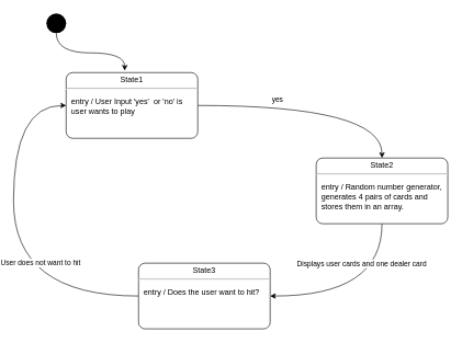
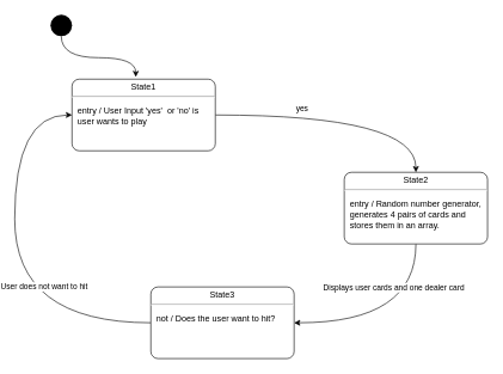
  <mxCell id="0" />
  <mxCell id="1" parent="0" />
  <mxCell id="2" style="edgeStyle=orthogonalEdgeStyle;html=1;entryX=0.445;entryY=-0.03;entryDx=0;entryDy=0;entryPerimeter=0;curved=1;" edge="1" parent="1" source="3" target="6"><mxGeometry relative="1" as="geometry"><mxPoint x="190" y="110" as="targetPoint" /></mxGeometry></mxCell>
  <mxCell id="3" value="" style="ellipse;fillColor=#000000;strokeColor=none;" vertex="1" parent="1"><mxGeometry x="70" y="20" width="30" height="30" as="geometry" /></mxCell>
  <mxCell id="4" value="" style="edgeStyle=orthogonalEdgeStyle;curved=1;html=1;" edge="1" parent="1" source="6" target="9"><mxGeometry relative="1" as="geometry" /></mxCell>
  <mxCell id="5" value="yes&lt;br&gt;" style="edgeLabel;html=1;align=center;verticalAlign=middle;resizable=0;points=[];" vertex="1" connectable="0" parent="4"><mxGeometry x="-0.378" y="-3" relative="1" as="geometry"><mxPoint x="8" y="-13" as="offset" /></mxGeometry></mxCell>
  <mxCell id="6" value="&lt;p style=&quot;margin: 0px ; margin-top: 4px ; text-align: center&quot;&gt;State1&lt;/p&gt;&lt;hr&gt;&lt;p&gt;&lt;/p&gt;&lt;p style=&quot;margin: 0px ; margin-left: 8px ; text-align: left&quot;&gt;entry / User Input 'yes'&amp;nbsp; or 'no' is user wants to play&lt;br&gt;&lt;br&gt;&lt;/p&gt;" style="shape=mxgraph.sysml.simpleState;html=1;overflow=fill;whiteSpace=wrap;align=center;" vertex="1" parent="1"><mxGeometry x="100" y="110" width="200" height="100" as="geometry" /></mxCell>
  <mxCell id="7" value="" style="edgeStyle=orthogonalEdgeStyle;curved=1;html=1;" edge="1" parent="1" source="9" target="12"><mxGeometry relative="1" as="geometry"><Array as="points"><mxPoint x="580" y="450" /></Array></mxGeometry></mxCell>
  <mxCell id="8" value="Displays user cards and one dealer card&lt;br&gt;" style="edgeLabel;html=1;align=center;verticalAlign=middle;resizable=0;points=[];" vertex="1" connectable="0" parent="7"><mxGeometry x="0.014" y="-31" relative="1" as="geometry"><mxPoint y="-19" as="offset" /></mxGeometry></mxCell>
  <mxCell id="9" value="&lt;p style=&quot;margin: 0px ; margin-top: 4px ; text-align: center&quot;&gt;State2&lt;/p&gt;&lt;hr&gt;&lt;p&gt;&lt;/p&gt;&lt;p style=&quot;margin: 0px ; margin-left: 8px ; text-align: left&quot;&gt;entry / Random number generator, generates 4 pairs of cards and stores them in an array.&lt;br&gt;&lt;br&gt;&lt;/p&gt;" style="shape=mxgraph.sysml.simpleState;html=1;overflow=fill;whiteSpace=wrap;align=center;" vertex="1" parent="1"><mxGeometry x="480" y="240" width="200" height="100" as="geometry" /></mxCell>
  <mxCell id="10" style="edgeStyle=orthogonalEdgeStyle;curved=1;html=1;entryX=0;entryY=0.5;entryDx=0;entryDy=0;entryPerimeter=0;" edge="1" parent="1" source="12" target="6"><mxGeometry relative="1" as="geometry"><Array as="points"><mxPoint x="20" y="160" /></Array></mxGeometry></mxCell>
  <mxCell id="11" value="User does not want to hit" style="edgeLabel;html=1;align=center;verticalAlign=middle;resizable=0;points=[];" vertex="1" connectable="0" parent="10"><mxGeometry x="0.059" y="-2" relative="1" as="geometry"><mxPoint x="38" y="56" as="offset" /></mxGeometry></mxCell>
- <mxCell id="12" value="&lt;p style=&quot;margin: 0px ; margin-top: 4px ; text-align: center&quot;&gt;State3&lt;/p&gt;&lt;hr&gt;&lt;p&gt;&lt;/p&gt;&lt;p style=&quot;margin: 0px ; margin-left: 8px ; text-align: left&quot;&gt;entry / Does the user want to hit?&lt;br&gt;&lt;br&gt;&lt;/p&gt;" style="shape=mxgraph.sysml.simpleState;html=1;overflow=fill;whiteSpace=wrap;align=center;" vertex="1" parent="1"><mxGeometry x="210" y="400" width="200" height="100" as="geometry" /></mxCell>
+ <mxCell id="12" value="&lt;p style=&quot;margin: 0px ; margin-top: 4px ; text-align: center&quot;&gt;State3&lt;/p&gt;&lt;hr&gt;&lt;p&gt;&lt;/p&gt;&lt;p style=&quot;margin: 0px ; margin-left: 8px ; text-align: left&quot;&gt;not / Does the user want to hit?&lt;br&gt;&lt;br&gt;&lt;/p&gt;" style="shape=mxgraph.sysml.simpleState;html=1;overflow=fill;whiteSpace=wrap;align=center;" vertex="1" parent="1"><mxGeometry x="210" y="400" width="200" height="100" as="geometry" /></mxCell>
